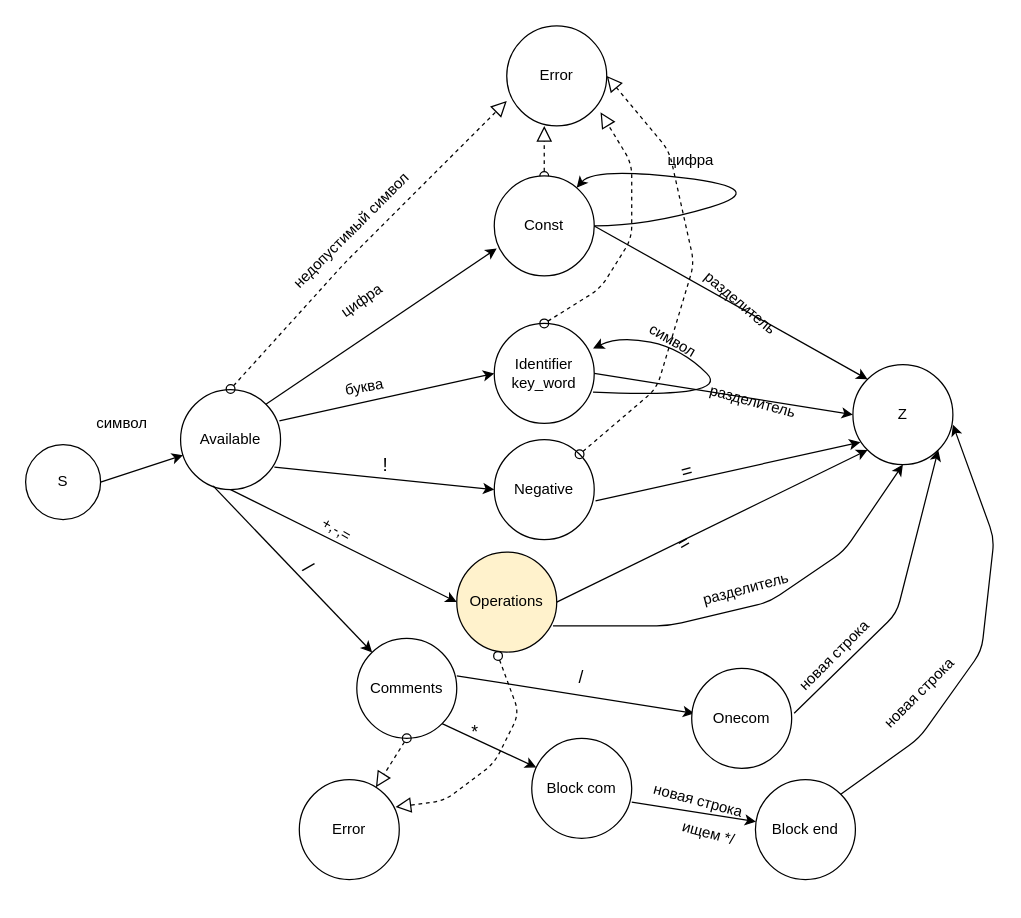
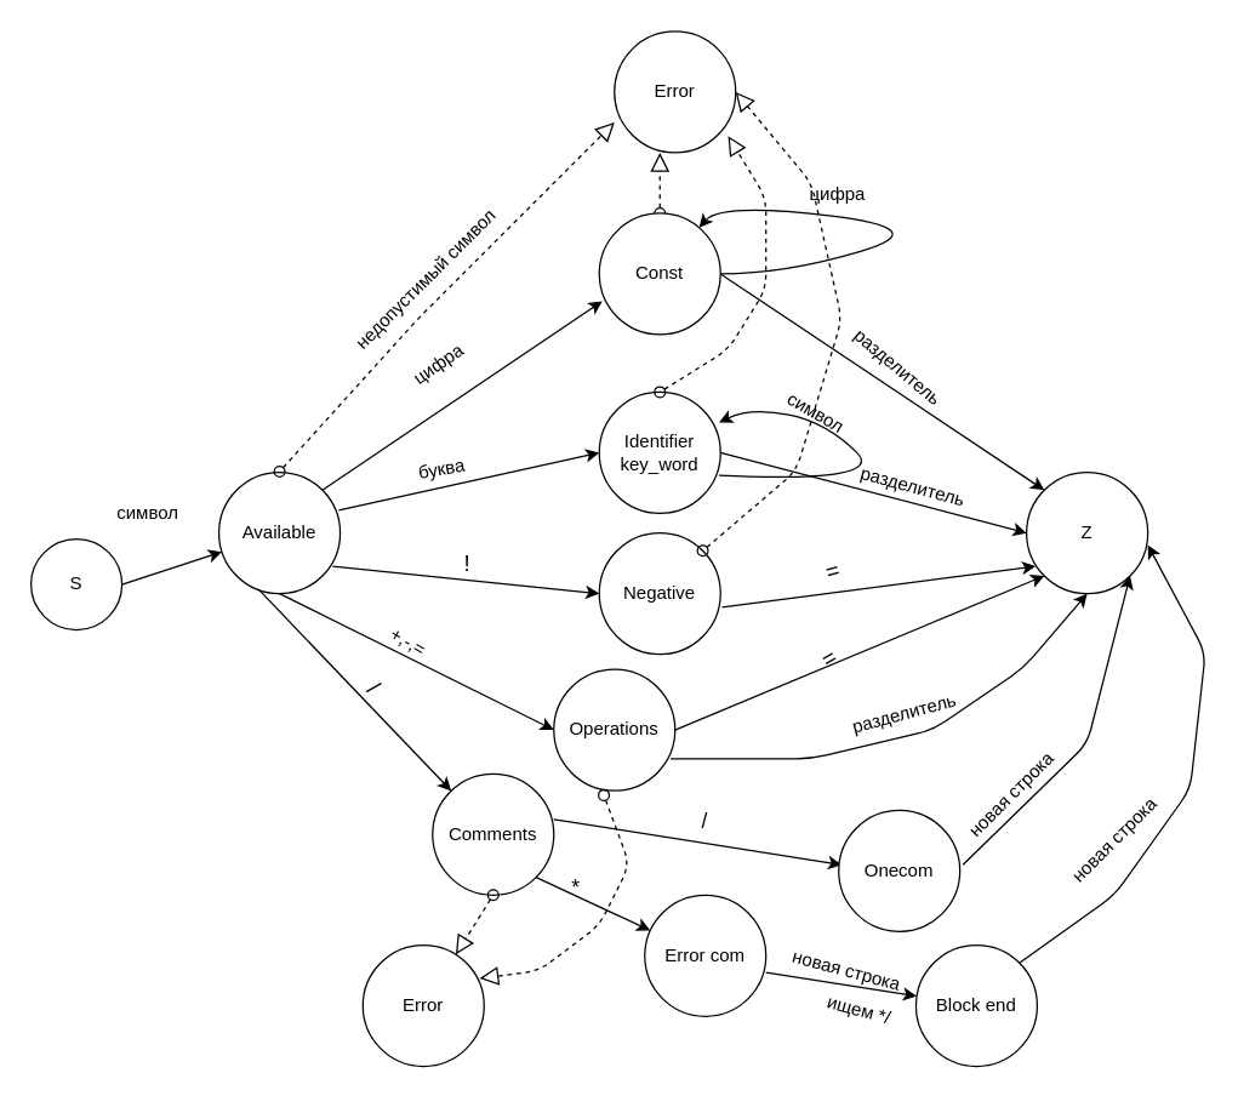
  <mxCell id="0" />
  <mxCell id="1" parent="0" />
  <mxCell id="2" value="S" style="ellipse;whiteSpace=wrap;html=1;aspect=fixed;" vertex="1" parent="1"><mxGeometry x="20" y="355" width="60" height="60" as="geometry" /></mxCell>
  <mxCell id="3" value="" style="endArrow=classic;html=1;exitX=1;exitY=0.5;exitDx=0;exitDy=0;" edge="1" parent="1" source="2" target="4"><mxGeometry width="50" height="50" relative="1" as="geometry"><mxPoint x="95" y="351" as="sourcePoint" /><mxPoint x="155" y="351" as="targetPoint" /></mxGeometry></mxCell>
  <mxCell id="4" value="Available" style="ellipse;whiteSpace=wrap;html=1;aspect=fixed;" vertex="1" parent="1"><mxGeometry x="144" y="311" width="80" height="80" as="geometry" /></mxCell>
  <mxCell id="5" value="Error" style="ellipse;whiteSpace=wrap;html=1;aspect=fixed;" vertex="1" parent="1"><mxGeometry x="405" y="20" width="80" height="80" as="geometry" /></mxCell>
  <mxCell id="6" value="" style="startArrow=oval;startFill=0;startSize=7;endArrow=block;endFill=0;endSize=10;dashed=1;html=1;exitX=0.5;exitY=0;exitDx=0;exitDy=0;" edge="1" parent="1" source="9"><mxGeometry width="100" relative="1" as="geometry"><mxPoint x="434.5" y="120" as="sourcePoint" /><mxPoint x="435" y="100" as="targetPoint" /></mxGeometry></mxCell>
  <mxCell id="7" value="недопустимый символ" style="text;html=1;resizable=0;points=[];autosize=1;align=left;verticalAlign=top;spacingTop=-4;rotation=-45;" vertex="1" parent="1"><mxGeometry x="215" y="170" width="140" height="20" as="geometry" /></mxCell>
  <mxCell id="8" value="" style="startArrow=oval;startFill=0;startSize=7;endArrow=block;endFill=0;endSize=10;dashed=1;html=1;entryX=0;entryY=0.75;entryDx=0;entryDy=0;entryPerimeter=0;" edge="1" parent="1" target="5"><mxGeometry width="100" relative="1" as="geometry"><mxPoint x="184" y="310.5" as="sourcePoint" /><mxPoint x="405" y="60" as="targetPoint" /><Array as="points"><mxPoint x="275" y="210" /></Array></mxGeometry></mxCell>
  <mxCell id="9" value="Const" style="ellipse;whiteSpace=wrap;html=1;aspect=fixed;" vertex="1" parent="1"><mxGeometry x="395" y="140" width="80" height="80" as="geometry" /></mxCell>
  <mxCell id="10" value="" style="endArrow=classic;html=1;entryX=0.025;entryY=0.725;entryDx=0;entryDy=0;entryPerimeter=0;exitX=1;exitY=0;exitDx=0;exitDy=0;" edge="1" parent="1" source="4" target="9"><mxGeometry width="50" height="50" relative="1" as="geometry"><mxPoint x="205" y="328" as="sourcePoint" /><mxPoint x="255" y="278" as="targetPoint" /></mxGeometry></mxCell>
  <mxCell id="11" value="цифра" style="text;html=1;resizable=0;points=[];autosize=1;align=left;verticalAlign=top;spacingTop=-4;rotation=-35;direction=south;" vertex="1" parent="1"><mxGeometry x="279" y="233" width="20" height="50" as="geometry" /></mxCell>
  <mxCell id="12" value="" style="curved=1;endArrow=classic;html=1;" edge="1" parent="1" target="9"><mxGeometry width="50" height="50" relative="1" as="geometry"><mxPoint x="475" y="180" as="sourcePoint" /><mxPoint x="478" y="130" as="targetPoint" /><Array as="points"><mxPoint x="518" y="180" /><mxPoint x="618" y="150" /><mxPoint x="475" y="133" /></Array></mxGeometry></mxCell>
  <mxCell id="13" value="цифра" style="text;html=1;resizable=0;points=[];align=center;verticalAlign=middle;labelBackgroundColor=#ffffff;" vertex="1" connectable="0" parent="12"><mxGeometry x="-0.577" y="-3" relative="1" as="geometry"><mxPoint x="11" y="-48.5" as="offset" /></mxGeometry></mxCell>
  <mxCell id="14" value="&lt;div&gt;Identifier&lt;/div&gt;&lt;div&gt;key_word&lt;br&gt;&lt;/div&gt;" style="ellipse;whiteSpace=wrap;html=1;aspect=fixed;" vertex="1" parent="1"><mxGeometry x="395" y="258" width="80" height="80" as="geometry" /></mxCell>
  <mxCell id="15" value="" style="endArrow=classic;html=1;exitX=0.988;exitY=0.313;exitDx=0;exitDy=0;exitPerimeter=0;entryX=0;entryY=0.5;entryDx=0;entryDy=0;" edge="1" parent="1" source="4" target="14"><mxGeometry width="50" height="50" relative="1" as="geometry"><mxPoint x="224" y="370" as="sourcePoint" /><mxPoint x="274" y="320" as="targetPoint" /></mxGeometry></mxCell>
  <mxCell id="16" value="буква" style="text;html=1;resizable=0;points=[];autosize=1;align=left;verticalAlign=top;spacingTop=-4;rotation=-10;" vertex="1" parent="1"><mxGeometry x="274" y="298" width="50" height="20" as="geometry" /></mxCell>
  <mxCell id="17" value="" style="curved=1;endArrow=classic;html=1;entryX=0.988;entryY=0.25;entryDx=0;entryDy=0;entryPerimeter=0;exitX=0.988;exitY=0.688;exitDx=0;exitDy=0;exitPerimeter=0;" edge="1" parent="1" source="14" target="14"><mxGeometry width="50" height="50" relative="1" as="geometry"><mxPoint x="465" y="320" as="sourcePoint" /><mxPoint x="515" y="268" as="targetPoint" /><Array as="points"><mxPoint x="585" y="318" /><mxPoint x="545" y="278" /><mxPoint x="495" y="268" /></Array></mxGeometry></mxCell>
  <mxCell id="18" value="символ" style="text;html=1;resizable=0;points=[];autosize=1;align=left;verticalAlign=top;spacingTop=-4;" vertex="1" parent="1"><mxGeometry x="75" y="328" width="60" height="20" as="geometry" /></mxCell>
  <mxCell id="19" value="символ" style="text;html=1;resizable=0;points=[];autosize=1;align=left;verticalAlign=top;spacingTop=-4;rotation=30;" vertex="1" parent="1"><mxGeometry x="515" y="266" width="60" height="20" as="geometry" /></mxCell>
  <mxCell id="20" value="" style="startArrow=oval;startFill=0;startSize=7;endArrow=block;endFill=0;endSize=10;dashed=1;html=1;entryX=0.938;entryY=0.863;entryDx=0;entryDy=0;entryPerimeter=0;" edge="1" parent="1" target="5"><mxGeometry width="100" relative="1" as="geometry"><mxPoint x="435" y="258" as="sourcePoint" /><mxPoint x="535" y="258" as="targetPoint" /><Array as="points"><mxPoint x="480" y="230" /><mxPoint x="505" y="190" /><mxPoint x="505" y="130" /></Array></mxGeometry></mxCell>
  <mxCell id="21" value="" style="endArrow=classic;html=1;exitX=0.938;exitY=0.775;exitDx=0;exitDy=0;exitPerimeter=0;entryX=0;entryY=0.5;entryDx=0;entryDy=0;" edge="1" parent="1" source="4" target="22"><mxGeometry width="50" height="50" relative="1" as="geometry"><mxPoint x="205" y="388" as="sourcePoint" /><mxPoint x="385" y="420" as="targetPoint" /></mxGeometry></mxCell>
  <mxCell id="22" value="Negative" style="ellipse;whiteSpace=wrap;html=1;aspect=fixed;" vertex="1" parent="1"><mxGeometry x="395" y="351" width="80" height="80" as="geometry" /></mxCell>
  <mxCell id="23" value="&lt;font style=&quot;font-size: 15px&quot;&gt;!&lt;/font&gt;" style="text;html=1;resizable=0;points=[];autosize=1;align=left;verticalAlign=top;spacingTop=-4;" vertex="1" parent="1"><mxGeometry x="304" y="360" width="20" height="20" as="geometry" /></mxCell>
  <mxCell id="24" value="" style="startArrow=oval;startFill=0;startSize=7;endArrow=block;endFill=0;endSize=10;dashed=1;html=1;exitX=1;exitY=0;exitDx=0;exitDy=0;entryX=1;entryY=0.5;entryDx=0;entryDy=0;" edge="1" parent="1" source="22" target="5"><mxGeometry width="100" relative="1" as="geometry"><mxPoint x="455" y="347.5" as="sourcePoint" /><mxPoint x="555" y="347.5" as="targetPoint" /><Array as="points"><mxPoint x="525" y="310" /><mxPoint x="555" y="210" /><mxPoint x="535" y="120" /></Array></mxGeometry></mxCell>
  <mxCell id="25" value="" style="endArrow=classic;html=1;exitX=0.5;exitY=1;exitDx=0;exitDy=0;entryX=0;entryY=0.5;entryDx=0;entryDy=0;" edge="1" parent="1" source="4" target="27"><mxGeometry width="50" height="50" relative="1" as="geometry"><mxPoint x="202" y="392" as="sourcePoint" /><mxPoint x="355" y="500" as="targetPoint" /></mxGeometry></mxCell>
  <mxCell id="26" value="+,-,=" style="text;html=1;resizable=0;points=[];autosize=1;align=left;verticalAlign=top;spacingTop=-4;rotation=30;" vertex="1" parent="1"><mxGeometry x="254" y="416" width="40" height="20" as="geometry" /></mxCell>
- <mxCell id="27" value="Operations" style="ellipse;whiteSpace=wrap;html=1;aspect=fixed;fillColor=#fff2cc;" vertex="1" parent="1"><mxGeometry x="365" y="441" width="80" height="80" as="geometry" /></mxCell>
+ <mxCell id="27" value="Operations" style="ellipse;whiteSpace=wrap;html=1;aspect=fixed;" vertex="1" parent="1"><mxGeometry x="365" y="441" width="80" height="80" as="geometry" /></mxCell>
  <mxCell id="28" value="" style="endArrow=classic;html=1;exitX=0.325;exitY=0.963;exitDx=0;exitDy=0;exitPerimeter=0;" edge="1" parent="1" source="4" target="29"><mxGeometry width="50" height="50" relative="1" as="geometry"><mxPoint x="168" y="380" as="sourcePoint" /><mxPoint x="325" y="550" as="targetPoint" /></mxGeometry></mxCell>
  <mxCell id="29" value="Comments" style="ellipse;whiteSpace=wrap;html=1;aspect=fixed;" vertex="1" parent="1"><mxGeometry x="285" y="510" width="80" height="80" as="geometry" /></mxCell>
  <mxCell id="30" value="&lt;font style=&quot;font-size: 15px&quot;&gt;/&lt;/font&gt;" style="text;html=1;resizable=0;points=[];autosize=1;align=left;verticalAlign=top;spacingTop=-4;rotation=45;direction=south;" vertex="1" parent="1"><mxGeometry x="242" y="447" width="20" height="20" as="geometry" /></mxCell>
  <mxCell id="31" value="Error" style="ellipse;whiteSpace=wrap;html=1;aspect=fixed;" vertex="1" parent="1"><mxGeometry x="239" y="623" width="80" height="80" as="geometry" /></mxCell>
  <mxCell id="32" value="" style="startArrow=oval;startFill=0;startSize=7;endArrow=block;endFill=0;endSize=10;dashed=1;html=1;exitX=0.413;exitY=1.038;exitDx=0;exitDy=0;exitPerimeter=0;entryX=0.963;entryY=0.275;entryDx=0;entryDy=0;entryPerimeter=0;" edge="1" parent="1" source="27" target="31"><mxGeometry width="100" relative="1" as="geometry"><mxPoint x="15" y="720" as="sourcePoint" /><mxPoint x="115" y="720" as="targetPoint" /><Array as="points"><mxPoint x="415" y="570" /><mxPoint x="395" y="610" /><mxPoint x="355" y="640" /></Array></mxGeometry></mxCell>
  <mxCell id="33" value="" style="startArrow=oval;startFill=0;startSize=7;endArrow=block;endFill=0;endSize=10;dashed=1;html=1;exitX=0.5;exitY=1;exitDx=0;exitDy=0;" edge="1" parent="1" source="29" target="31"><mxGeometry width="100" relative="1" as="geometry"><mxPoint x="15" y="720" as="sourcePoint" /><mxPoint x="115" y="720" as="targetPoint" /></mxGeometry></mxCell>
- <mxCell id="34" value="Z" style="ellipse;whiteSpace=wrap;html=1;aspect=fixed;" vertex="1" parent="1"><mxGeometry x="682" y="291" width="80" height="80" as="geometry" /></mxCell>
+ <mxCell id="34" value="Z" style="ellipse;whiteSpace=wrap;html=1;aspect=fixed;" vertex="1" parent="1"><mxGeometry x="677" y="311" width="80" height="80" as="geometry" /></mxCell>
  <mxCell id="35" value="" style="endArrow=classic;html=1;exitX=1;exitY=0.5;exitDx=0;exitDy=0;entryX=0;entryY=0;entryDx=0;entryDy=0;" edge="1" parent="1" source="9" target="34"><mxGeometry width="50" height="50" relative="1" as="geometry"><mxPoint x="485" y="190" as="sourcePoint" /><mxPoint x="645" y="240" as="targetPoint" /></mxGeometry></mxCell>
  <mxCell id="36" value="разделитель" style="text;html=1;resizable=0;points=[];autosize=1;align=left;verticalAlign=top;spacingTop=-4;rotation=40;direction=south;" vertex="1" parent="1"><mxGeometry x="539" y="206" width="20" height="90" as="geometry" /></mxCell>
  <mxCell id="37" value="разделитель" style="text;html=1;resizable=0;points=[];autosize=1;align=left;verticalAlign=top;spacingTop=-4;rotation=15;" vertex="1" parent="1"><mxGeometry x="565" y="313" width="90" height="20" as="geometry" /></mxCell>
  <mxCell id="38" value="" style="endArrow=classic;html=1;entryX=0;entryY=0.5;entryDx=0;entryDy=0;exitX=1;exitY=0.5;exitDx=0;exitDy=0;" edge="1" parent="1" source="14" target="34"><mxGeometry width="50" height="50" relative="1" as="geometry"><mxPoint x="475" y="318" as="sourcePoint" /><mxPoint x="525" y="268" as="targetPoint" /></mxGeometry></mxCell>
  <mxCell id="39" value="" style="endArrow=classic;html=1;exitX=1.013;exitY=0.613;exitDx=0;exitDy=0;exitPerimeter=0;entryX=0.075;entryY=0.775;entryDx=0;entryDy=0;entryPerimeter=0;" edge="1" parent="1" source="22" target="34"><mxGeometry width="50" height="50" relative="1" as="geometry"><mxPoint x="524" y="436" as="sourcePoint" /><mxPoint x="574" y="386" as="targetPoint" /></mxGeometry></mxCell>
  <mxCell id="40" value="&lt;font style=&quot;font-size: 15px&quot;&gt;=&lt;/font&gt;" style="text;html=1;resizable=0;points=[];autosize=1;align=left;verticalAlign=top;spacingTop=-4;rotation=-15;" vertex="1" parent="1"><mxGeometry x="543" y="364" width="20" height="20" as="geometry" /></mxCell>
  <mxCell id="41" value="" style="endArrow=classic;html=1;exitX=1;exitY=0.5;exitDx=0;exitDy=0;entryX=0;entryY=1;entryDx=0;entryDy=0;" edge="1" parent="1" source="27" target="34"><mxGeometry width="50" height="50" relative="1" as="geometry"><mxPoint x="445" y="507" as="sourcePoint" /><mxPoint x="495" y="457" as="targetPoint" /></mxGeometry></mxCell>
  <mxCell id="42" value="&lt;font style=&quot;font-size: 15px&quot;&gt;=&lt;/font&gt;" style="text;html=1;resizable=0;points=[];autosize=1;align=left;verticalAlign=top;spacingTop=-4;rotation=-30;direction=west;" vertex="1" parent="1"><mxGeometry x="539" y="421" width="20" height="20" as="geometry" /></mxCell>
  <mxCell id="43" value="" style="endArrow=classic;html=1;exitX=0.963;exitY=0.738;exitDx=0;exitDy=0;exitPerimeter=0;entryX=0.5;entryY=1;entryDx=0;entryDy=0;" edge="1" parent="1" source="27" target="34"><mxGeometry width="50" height="50" relative="1" as="geometry"><mxPoint x="528" y="528" as="sourcePoint" /><mxPoint x="578" y="478" as="targetPoint" /><Array as="points"><mxPoint x="535" y="500" /><mxPoint x="615" y="481" /><mxPoint x="675" y="440" /></Array></mxGeometry></mxCell>
  <mxCell id="44" value="разделитель" style="text;html=1;resizable=0;points=[];autosize=1;align=left;verticalAlign=top;spacingTop=-4;rotation=-15;" vertex="1" parent="1"><mxGeometry x="559" y="459" width="90" height="20" as="geometry" /></mxCell>
  <mxCell id="45" value="" style="endArrow=classic;html=1;" edge="1" parent="1"><mxGeometry width="50" height="50" relative="1" as="geometry"><mxPoint x="365" y="540" as="sourcePoint" /><mxPoint x="555" y="570" as="targetPoint" /></mxGeometry></mxCell>
  <mxCell id="46" value="Onecom" style="ellipse;whiteSpace=wrap;html=1;aspect=fixed;" vertex="1" parent="1"><mxGeometry x="553" y="534" width="80" height="80" as="geometry" /></mxCell>
  <mxCell id="47" value="&lt;font style=&quot;font-size: 14px&quot;&gt;/&lt;/font&gt;" style="text;html=1;resizable=0;points=[];autosize=1;align=left;verticalAlign=top;spacingTop=-4;" vertex="1" parent="1"><mxGeometry x="461" y="530" width="20" height="20" as="geometry" /></mxCell>
  <mxCell id="48" value="" style="endArrow=classic;html=1;entryX=1;entryY=1;entryDx=0;entryDy=0;" edge="1" parent="1" target="34"><mxGeometry width="50" height="50" relative="1" as="geometry"><mxPoint x="635" y="570" as="sourcePoint" /><mxPoint x="717" y="502" as="targetPoint" /><Array as="points"><mxPoint x="717" y="490" /></Array></mxGeometry></mxCell>
  <mxCell id="49" value="новая строка" style="text;html=1;resizable=0;points=[];autosize=1;align=left;verticalAlign=top;spacingTop=-4;rotation=-45;" vertex="1" parent="1"><mxGeometry x="627" y="510" width="90" height="20" as="geometry" /></mxCell>
  <mxCell id="50" value="" style="endArrow=classic;html=1;exitX=1;exitY=1;exitDx=0;exitDy=0;" edge="1" parent="1" source="29" target="51"><mxGeometry width="50" height="50" relative="1" as="geometry"><mxPoint x="481" y="690" as="sourcePoint" /><mxPoint x="465" y="630" as="targetPoint" /></mxGeometry></mxCell>
- <mxCell id="51" value="Block com" style="ellipse;whiteSpace=wrap;html=1;aspect=fixed;" vertex="1" parent="1"><mxGeometry x="425" y="590" width="80" height="80" as="geometry" /></mxCell>
+ <mxCell id="51" value="Error com" style="ellipse;whiteSpace=wrap;html=1;aspect=fixed;" vertex="1" parent="1"><mxGeometry x="425" y="590" width="80" height="80" as="geometry" /></mxCell>
  <mxCell id="52" value="&lt;font style=&quot;font-size: 14px&quot;&gt;*&lt;/font&gt;" style="text;html=1;resizable=0;points=[];autosize=1;align=left;verticalAlign=top;spacingTop=-4;" vertex="1" parent="1"><mxGeometry x="375" y="574" width="20" height="20" as="geometry" /></mxCell>
  <mxCell id="53" value="" style="endArrow=classic;html=1;" edge="1" parent="1" target="55"><mxGeometry width="50" height="50" relative="1" as="geometry"><mxPoint x="505" y="641" as="sourcePoint" /><mxPoint x="605" y="660" as="targetPoint" /></mxGeometry></mxCell>
  <mxCell id="54" value="новая строка" style="text;html=1;resizable=0;points=[];autosize=1;align=left;verticalAlign=top;spacingTop=-4;rotation=15;" vertex="1" parent="1"><mxGeometry x="520" y="632" width="90" height="20" as="geometry" /></mxCell>
  <mxCell id="55" value="Block end" style="ellipse;whiteSpace=wrap;html=1;aspect=fixed;" vertex="1" parent="1"><mxGeometry x="604" y="623" width="80" height="80" as="geometry" /></mxCell>
  <mxCell id="56" value="ищем */" style="text;html=1;resizable=0;points=[];autosize=1;align=left;verticalAlign=top;spacingTop=-4;rotation=15;direction=south;" vertex="1" parent="1"><mxGeometry x="539" y="652" width="20" height="60" as="geometry" /></mxCell>
  <mxCell id="57" value="" style="endArrow=classic;html=1;exitX=1;exitY=0;exitDx=0;exitDy=0;entryX=1;entryY=0.6;entryDx=0;entryDy=0;entryPerimeter=0;" edge="1" parent="1" source="55" target="34"><mxGeometry width="50" height="50" relative="1" as="geometry"><mxPoint x="695" y="634" as="sourcePoint" /><mxPoint x="745" y="584" as="targetPoint" /><Array as="points"><mxPoint x="735" y="590" /><mxPoint x="785" y="520" /><mxPoint x="795" y="430" /></Array></mxGeometry></mxCell>
  <mxCell id="58" value="новая строка" style="text;html=1;resizable=0;points=[];autosize=1;align=left;verticalAlign=top;spacingTop=-4;rotation=-45;" vertex="1" parent="1"><mxGeometry x="695" y="540" width="90" height="20" as="geometry" /></mxCell>
